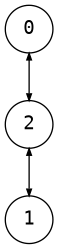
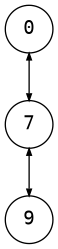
  digraph {
    node [fontname=monospace shape=circle]
    edge [arrowsize=0.5 dir=both]
    n1 [label=0]
-   n2 [label=2]
-   n3 [label=1]
+   n2 [label=7]
+   n3 [label=9]
    n1 -> n2
    n2 -> n3
  }
